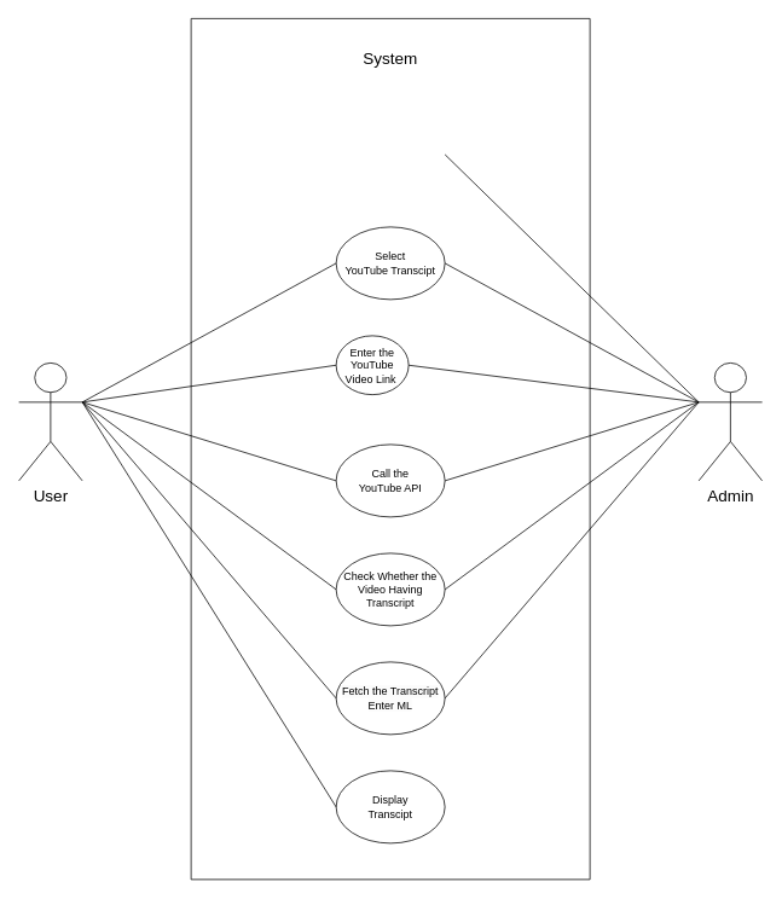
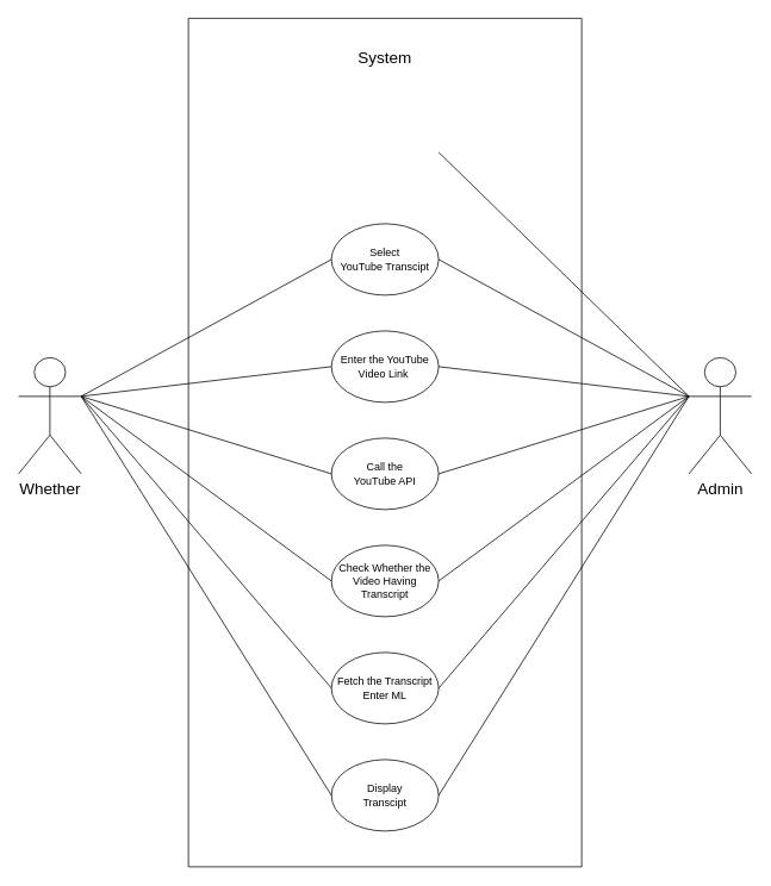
  <mxCell id="0" />
  <mxCell id="1" parent="0" />
  <mxCell id="2" value="Select &lt;br&gt;YouTube Transcipt" style="ellipse;whiteSpace=wrap;html=1;" vertex="1" parent="1"><mxGeometry x="370" y="250" width="120" height="80" as="geometry" /></mxCell>
- <mxCell id="3" value="Enter the YouTube Video Link&amp;nbsp;" style="ellipse;whiteSpace=wrap;html=1;" vertex="1" parent="1"><mxGeometry x="370" y="370" width="80" height="65" as="geometry" /></mxCell>
+ <mxCell id="3" value="Enter the YouTube Video Link&amp;nbsp;" style="ellipse;whiteSpace=wrap;html=1;" vertex="1" parent="1"><mxGeometry x="370" y="370" width="120" height="80" as="geometry" /></mxCell>
  <mxCell id="4" value="Call the &lt;br&gt;YouTube API" style="ellipse;whiteSpace=wrap;html=1;" vertex="1" parent="1"><mxGeometry x="370" y="490" width="120" height="80" as="geometry" /></mxCell>
  <mxCell id="5" value="Check Whether the Video Having Transcript" style="ellipse;whiteSpace=wrap;html=1;" vertex="1" parent="1"><mxGeometry x="370" y="610" width="120" height="80" as="geometry" /></mxCell>
  <mxCell id="6" value="&lt;span style=&quot;color: rgb(0, 0, 0); font-family: Helvetica; font-size: 12px; font-style: normal; font-variant-ligatures: normal; font-variant-caps: normal; font-weight: 400; letter-spacing: normal; orphans: 2; text-align: center; text-indent: 0px; text-transform: none; widows: 2; word-spacing: 0px; -webkit-text-stroke-width: 0px; background-color: rgb(251, 251, 251); text-decoration-thickness: initial; text-decoration-style: initial; text-decoration-color: initial; float: none; display: inline !important;&quot;&gt;Fetch the Transcript Enter ML&lt;/span&gt;" style="ellipse;whiteSpace=wrap;html=1;" vertex="1" parent="1"><mxGeometry x="370" y="730" width="120" height="80" as="geometry" /></mxCell>
  <mxCell id="7" value="Display &lt;br&gt;Transcipt" style="ellipse;whiteSpace=wrap;html=1;" vertex="1" parent="1"><mxGeometry x="370" y="850" width="120" height="80" as="geometry" /></mxCell>
  <mxCell id="8" value="" style="swimlane;startSize=0;" vertex="1" parent="1"><mxGeometry x="210" y="20" width="440" height="950" as="geometry" /></mxCell>
  <mxCell id="9" value="System" style="text;html=1;strokeColor=none;fillColor=none;align=center;verticalAlign=middle;whiteSpace=wrap;rounded=0;fontSize=18;" vertex="1" parent="8"><mxGeometry x="190" y="30" width="60" height="30" as="geometry" /></mxCell>
  <mxCell id="10" value="" style="endArrow=none;html=1;rounded=0;entryX=0;entryY=0.333;entryDx=0;entryDy=0;entryPerimeter=0;" edge="1" parent="8" target="11"><mxGeometry width="50" height="50" relative="1" as="geometry"><mxPoint x="280" y="150" as="sourcePoint" /><mxPoint x="330" y="100" as="targetPoint" /></mxGeometry></mxCell>
  <mxCell id="11" value="&lt;font style=&quot;font-size: 18px;&quot;&gt;Admin&lt;/font&gt;" style="shape=umlActor;verticalLabelPosition=bottom;verticalAlign=top;html=1;outlineConnect=0;" vertex="1" parent="1"><mxGeometry x="770" y="400" width="70" height="130" as="geometry" /></mxCell>
- <mxCell id="12" value="&lt;font style=&quot;font-size: 18px;&quot;&gt;User&lt;/font&gt;" style="shape=umlActor;verticalLabelPosition=bottom;verticalAlign=top;html=1;outlineConnect=0;" vertex="1" parent="1"><mxGeometry x="20" y="400" width="70" height="130" as="geometry" /></mxCell>
+ <mxCell id="12" value="&lt;font style=&quot;font-size: 18px;&quot;&gt;Whether&lt;/font&gt;" style="shape=umlActor;verticalLabelPosition=bottom;verticalAlign=top;html=1;outlineConnect=0;" vertex="1" parent="1"><mxGeometry x="20" y="400" width="70" height="130" as="geometry" /></mxCell>
  <mxCell id="13" value="" style="endArrow=none;html=1;rounded=0;entryX=0;entryY=0.5;entryDx=0;entryDy=0;exitX=1;exitY=0.333;exitDx=0;exitDy=0;exitPerimeter=0;" edge="1" parent="1" source="12" target="2"><mxGeometry width="50" height="50" relative="1" as="geometry"><mxPoint x="90" y="440" as="sourcePoint" /><mxPoint x="380" y="180" as="targetPoint" /></mxGeometry></mxCell>
  <mxCell id="14" value="" style="endArrow=none;html=1;rounded=0;entryX=0;entryY=0.5;entryDx=0;entryDy=0;exitX=1;exitY=0.333;exitDx=0;exitDy=0;exitPerimeter=0;" edge="1" parent="1" source="12" target="3"><mxGeometry width="50" height="50" relative="1" as="geometry"><mxPoint x="100" y="450" as="sourcePoint" /><mxPoint x="380" y="300" as="targetPoint" /></mxGeometry></mxCell>
  <mxCell id="15" value="" style="endArrow=none;html=1;rounded=0;entryX=0;entryY=0.5;entryDx=0;entryDy=0;exitX=1;exitY=0.333;exitDx=0;exitDy=0;exitPerimeter=0;" edge="1" parent="1" source="12" target="4"><mxGeometry width="50" height="50" relative="1" as="geometry"><mxPoint x="90" y="440" as="sourcePoint" /><mxPoint x="380" y="420" as="targetPoint" /></mxGeometry></mxCell>
  <mxCell id="16" value="" style="endArrow=none;html=1;rounded=0;entryX=0;entryY=0.5;entryDx=0;entryDy=0;exitX=1;exitY=0.333;exitDx=0;exitDy=0;exitPerimeter=0;" edge="1" parent="1" source="12" target="5"><mxGeometry width="50" height="50" relative="1" as="geometry"><mxPoint x="110" y="463" as="sourcePoint" /><mxPoint x="390" y="430" as="targetPoint" /></mxGeometry></mxCell>
  <mxCell id="17" value="" style="endArrow=none;html=1;rounded=0;entryX=0;entryY=0.5;entryDx=0;entryDy=0;exitX=1;exitY=0.333;exitDx=0;exitDy=0;exitPerimeter=0;" edge="1" parent="1" source="12" target="6"><mxGeometry width="50" height="50" relative="1" as="geometry"><mxPoint x="120" y="473" as="sourcePoint" /><mxPoint x="400" y="440" as="targetPoint" /></mxGeometry></mxCell>
  <mxCell id="18" value="" style="endArrow=none;html=1;rounded=0;entryX=0;entryY=0.5;entryDx=0;entryDy=0;exitX=1;exitY=0.333;exitDx=0;exitDy=0;exitPerimeter=0;" edge="1" parent="1" source="12" target="7"><mxGeometry width="50" height="50" relative="1" as="geometry"><mxPoint x="100" y="453" as="sourcePoint" /><mxPoint x="380" y="780" as="targetPoint" /></mxGeometry></mxCell>
  <mxCell id="19" value="" style="endArrow=none;html=1;rounded=0;entryX=0;entryY=0.333;entryDx=0;entryDy=0;entryPerimeter=0;exitX=1;exitY=0.5;exitDx=0;exitDy=0;" edge="1" parent="1" source="2" target="11"><mxGeometry width="50" height="50" relative="1" as="geometry"><mxPoint x="500" y="180" as="sourcePoint" /><mxPoint x="780" y="453" as="targetPoint" /></mxGeometry></mxCell>
  <mxCell id="20" value="" style="endArrow=none;html=1;rounded=0;entryX=0;entryY=0.333;entryDx=0;entryDy=0;entryPerimeter=0;exitX=1;exitY=0.5;exitDx=0;exitDy=0;" edge="1" parent="1" source="4" target="11"><mxGeometry width="50" height="50" relative="1" as="geometry"><mxPoint x="500" y="300" as="sourcePoint" /><mxPoint x="780" y="453" as="targetPoint" /></mxGeometry></mxCell>
  <mxCell id="21" value="" style="endArrow=none;html=1;rounded=0;entryX=0;entryY=0.333;entryDx=0;entryDy=0;entryPerimeter=0;exitX=1;exitY=0.5;exitDx=0;exitDy=0;" edge="1" parent="1" source="5" target="11"><mxGeometry width="50" height="50" relative="1" as="geometry"><mxPoint x="510" y="310" as="sourcePoint" /><mxPoint x="790" y="463" as="targetPoint" /></mxGeometry></mxCell>
  <mxCell id="22" value="" style="endArrow=none;html=1;rounded=0;entryX=0;entryY=0.333;entryDx=0;entryDy=0;entryPerimeter=0;exitX=1;exitY=0.5;exitDx=0;exitDy=0;" edge="1" parent="1" source="6" target="11"><mxGeometry width="50" height="50" relative="1" as="geometry"><mxPoint x="520" y="320" as="sourcePoint" /><mxPoint x="800" y="473" as="targetPoint" /></mxGeometry></mxCell>
+ <mxCell id="23" value="" style="endArrow=none;html=1;rounded=0;entryX=0;entryY=0.333;entryDx=0;entryDy=0;entryPerimeter=0;exitX=1;exitY=0.5;exitDx=0;exitDy=0;" edge="1" parent="1" source="7" target="11"><mxGeometry width="50" height="50" relative="1" as="geometry"><mxPoint x="530" y="330" as="sourcePoint" /><mxPoint x="810" y="483" as="targetPoint" /></mxGeometry></mxCell>
  <mxCell id="24" value="" style="endArrow=none;html=1;rounded=0;entryX=0;entryY=0.333;entryDx=0;entryDy=0;entryPerimeter=0;exitX=1;exitY=0.5;exitDx=0;exitDy=0;" edge="1" parent="1" source="3" target="11"><mxGeometry width="50" height="50" relative="1" as="geometry"><mxPoint x="500" y="540" as="sourcePoint" /><mxPoint x="790" y="463" as="targetPoint" /></mxGeometry></mxCell>
